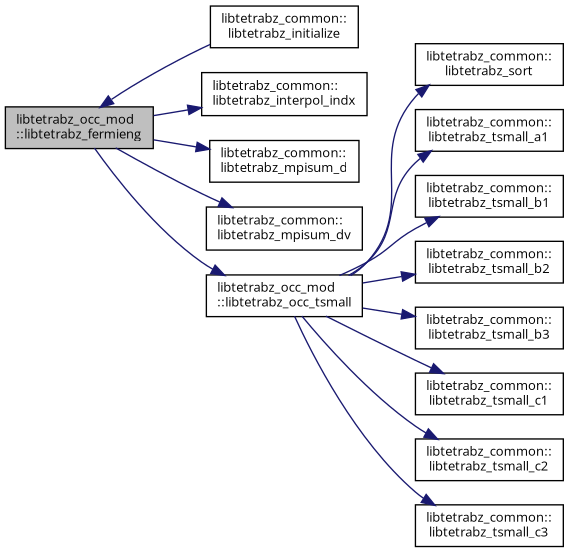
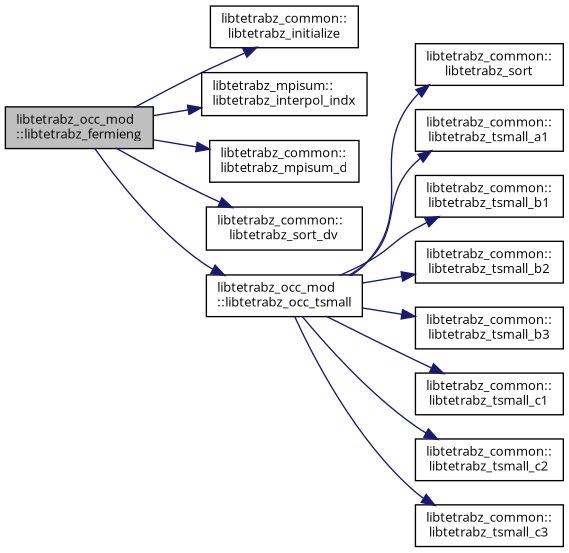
  digraph {
    fontname="Open Sans"
    rankdir=LR
    node [color=black fillcolor=white fontname="Open Sans" fontsize=10 shape=record style=filled]
    edge [color=midnightblue fontname="Open Sans" fontsize=10 labelfontname=Helvetica labelfontsize=10 style=solid]
    n1 [fillcolor=grey75 fontcolor=black height=0.2 label="libtetrabz_occ_mod\l::libtetrabz_fermieng" width=0.4]
    n2 [height=0.2 label="libtetrabz_common::\llibtetrabz_initialize" width=0.4]
-   n3 [height=0.2 label="libtetrabz_common::\llibtetrabz_interpol_indx" width=0.4]
+   n3 [height=0.2 label="libtetrabz_mpisum::\llibtetrabz_interpol_indx" width=0.4]
    n4 [height=0.2 label="libtetrabz_common::\llibtetrabz_mpisum_d" width=0.4]
-   n5 [height=0.2 label="libtetrabz_common::\llibtetrabz_mpisum_dv" width=0.4]
+   n5 [height=0.2 label="libtetrabz_common::\llibtetrabz_sort_dv" width=0.4]
    n6 [height=0.2 label="libtetrabz_occ_mod\l::libtetrabz_occ_tsmall" width=0.4]
    n7 [height=0.2 label="libtetrabz_common::\llibtetrabz_sort" width=0.4]
    n8 [height=0.2 label="libtetrabz_common::\llibtetrabz_tsmall_a1" width=0.4]
    n9 [height=0.2 label="libtetrabz_common::\llibtetrabz_tsmall_b1" width=0.4]
    n10 [height=0.2 label="libtetrabz_common::\llibtetrabz_tsmall_b2" width=0.4]
    n11 [height=0.2 label="libtetrabz_common::\llibtetrabz_tsmall_b3" width=0.4]
    n12 [height=0.2 label="libtetrabz_common::\llibtetrabz_tsmall_c1" width=0.4]
    n13 [height=0.2 label="libtetrabz_common::\llibtetrabz_tsmall_c2" width=0.4]
    n14 [height=0.2 label="libtetrabz_common::\llibtetrabz_tsmall_c3" width=0.4]
-   n2 -> n1
+   n1 -> n2
    n1 -> n3
    n1 -> n4
    n1 -> n5
    n1 -> n6
    n6 -> n7
    n6 -> n8
    n6 -> n9
    n6 -> n10
    n6 -> n11
    n6 -> n12
    n6 -> n13
    n6 -> n14
  }
